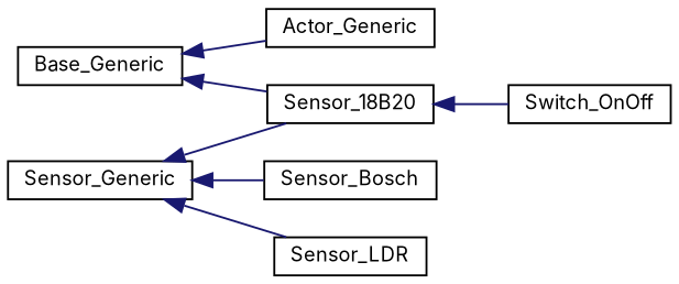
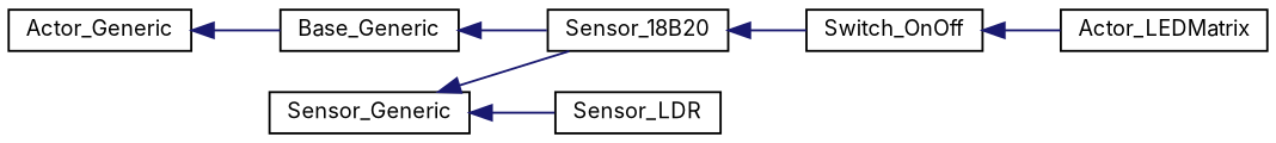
  digraph {
    fontname=Inter
    rankdir=LR
    node [color=black fillcolor=white fontname=Inter fontsize=10 shape=record style=filled]
    edge [color=midnightblue dir=back fontname=Inter fontsize=10 labelfontname=Helvetica labelfontsize=10 style=solid]
    n1 [height=0.2 label=Base_Generic width=0.4]
    n2 [height=0.2 label=Actor_Generic width=0.4]
    n3 [height=0.2 label=Sensor_18B20 width=0.4]
    n4 [height=0.2 label=Sensor_Generic width=0.4]
-   n5 [height=0.2 label=Sensor_Bosch width=0.4]
    n6 [height=0.2 label=Sensor_LDR width=0.4]
    n7 [height=0.2 label=Switch_OnOff width=0.4]
-   n1 -> n2
+   n8 [height=0.2 label=Actor_LEDMatrix width=0.4]
+   n2 -> n1
    n1 -> n3
    n3 -> n7
    n4 -> n3
-   n4 -> n5
    n4 -> n6
+   n7 -> n8
  }
